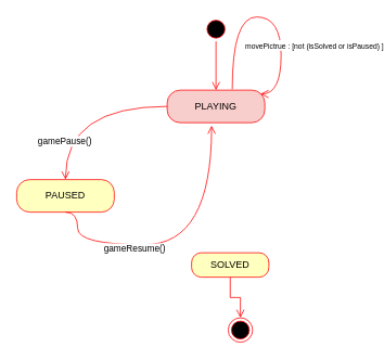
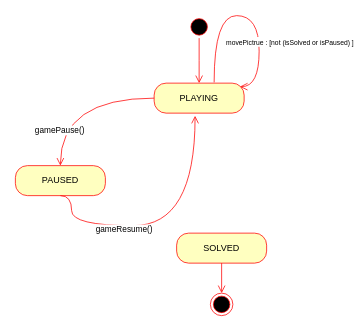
  <mxCell id="0" />
  <mxCell id="1" parent="0" />
  <mxCell id="2" value="" style="ellipse;html=1;shape=startState;fillColor=#000000;strokeColor=#ff0000;" parent="1" vertex="1"><mxGeometry x="250" y="20" width="30" height="30" as="geometry" /></mxCell>
  <mxCell id="3" value="" style="edgeStyle=orthogonalEdgeStyle;html=1;verticalAlign=bottom;endArrow=open;endSize=8;strokeColor=#ff0000;rounded=0;" parent="1" source="2" edge="1"><mxGeometry relative="1" as="geometry"><mxPoint x="265" y="110" as="targetPoint" /></mxGeometry></mxCell>
- <mxCell id="4" value="PLAYING" style="rounded=1;whiteSpace=wrap;html=1;arcSize=40;fontColor=#000000;fillColor=#f8cecc;strokeColor=#ff0000;" parent="1" vertex="1"><mxGeometry x="205" y="110" width="120" height="40" as="geometry" /></mxCell>
- <mxCell id="5" value="SOLVED" style="rounded=1;whiteSpace=wrap;html=1;arcSize=40;fontColor=#000000;fillColor=#ffffc0;strokeColor=#ff0000;" parent="1" vertex="1"><mxGeometry x="235" y="310" width="95" height="30" as="geometry" /></mxCell>
+ <mxCell id="4" value="PLAYING" style="rounded=1;whiteSpace=wrap;html=1;arcSize=40;fontColor=#000000;fillColor=#ffffc0;strokeColor=#ff0000;" parent="1" vertex="1"><mxGeometry x="205" y="110" width="120" height="40" as="geometry" /></mxCell>
+ <mxCell id="5" value="SOLVED" style="rounded=1;whiteSpace=wrap;html=1;arcSize=40;fontColor=#000000;fillColor=#ffffc0;strokeColor=#ff0000;" parent="1" vertex="1"><mxGeometry x="235" y="310" width="120" height="40" as="geometry" /></mxCell>
  <mxCell id="6" value="" style="edgeStyle=orthogonalEdgeStyle;html=1;verticalAlign=bottom;endArrow=open;endSize=8;strokeColor=#ff0000;rounded=0;exitX=0.5;exitY=1;exitDx=0;exitDy=0;entryX=0.5;entryY=0;entryDx=0;entryDy=0;" parent="1" source="5" target="12" edge="1"><mxGeometry relative="1" as="geometry"><mxPoint x="401" y="370" as="targetPoint" /><mxPoint x="467" y="280" as="sourcePoint" /><Array as="points" /></mxGeometry></mxCell>
  <mxCell id="7" value="PAUSED" style="rounded=1;whiteSpace=wrap;html=1;arcSize=40;fontColor=#000000;fillColor=#ffffc0;strokeColor=#ff0000;" parent="1" vertex="1"><mxGeometry x="20" y="220" width="120" height="40" as="geometry" /></mxCell>
  <mxCell id="8" value="" style="edgeStyle=orthogonalEdgeStyle;html=1;verticalAlign=bottom;endArrow=open;endSize=8;strokeColor=#ff0000;rounded=0;entryX=0.455;entryY=1.09;entryDx=0;entryDy=0;entryPerimeter=0;curved=1;exitX=0.5;exitY=1;exitDx=0;exitDy=0;" parent="1" source="7" target="4" edge="1"><mxGeometry relative="1" as="geometry"><mxPoint x="145" y="320" as="targetPoint" /><Array as="points"><mxPoint x="95" y="300" /><mxPoint x="260" y="300" /></Array></mxGeometry></mxCell>
  <mxCell id="9" value="gameResume()" style="edgeLabel;html=1;align=center;verticalAlign=middle;resizable=0;points=[];" vertex="1" connectable="0" parent="8"><mxGeometry x="0.427" y="1" relative="1" as="geometry"><mxPoint x="-94" y="46" as="offset" /></mxGeometry></mxCell>
  <mxCell id="10" value="" style="edgeStyle=orthogonalEdgeStyle;html=1;verticalAlign=bottom;endArrow=open;endSize=8;strokeColor=#ff0000;rounded=0;entryX=0.5;entryY=0;entryDx=0;entryDy=0;exitX=0;exitY=0.5;exitDx=0;exitDy=0;curved=1;" parent="1" source="4" target="7" edge="1"><mxGeometry relative="1" as="geometry"><mxPoint x="161" y="210" as="targetPoint" /><mxPoint x="85" y="130" as="sourcePoint" /></mxGeometry></mxCell>
  <mxCell id="11" value="gamePause()" style="edgeLabel;html=1;align=center;verticalAlign=middle;resizable=0;points=[];" parent="10" vertex="1" connectable="0"><mxGeometry x="0.43" y="-2" relative="1" as="geometry"><mxPoint y="13" as="offset" /></mxGeometry></mxCell>
  <mxCell id="12" value="" style="ellipse;html=1;shape=endState;fillColor=#000000;strokeColor=#ff0000;" parent="1" vertex="1"><mxGeometry x="280" y="390" width="30" height="30" as="geometry" /></mxCell>
  <mxCell id="13" value="" style="edgeStyle=orthogonalEdgeStyle;html=1;verticalAlign=bottom;endArrow=open;endSize=8;strokeColor=#ff0000;rounded=0;entryX=0.954;entryY=0.118;entryDx=0;entryDy=0;entryPerimeter=0;curved=1;" edge="1" parent="1" target="4"><mxGeometry relative="1" as="geometry"><mxPoint x="375" y="120" as="targetPoint" /><mxPoint x="285" y="109" as="sourcePoint" /><Array as="points"><mxPoint x="345" y="20" /></Array></mxGeometry></mxCell>
  <mxCell id="14" value="&lt;font style=&quot;font-size: 9px;&quot;&gt;movePictrue : [not (isSolved or isPaused) ]&lt;/font&gt;" style="edgeLabel;html=1;align=center;verticalAlign=middle;resizable=0;points=[];" vertex="1" connectable="0" parent="13"><mxGeometry x="0.388" relative="1" as="geometry"><mxPoint x="40" y="-4" as="offset" /></mxGeometry></mxCell>
